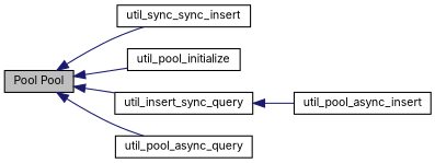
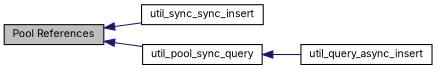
  digraph {
    fontname=Inter
    rankdir=LR
    node [color=black fillcolor=white fontname=Inter fontsize=10 shape=record style=filled]
    edge [color=midnightblue dir=back fontname=Inter fontsize=10 labelfontname=FreeSans labelfontsize=10 shape=plaintext style=solid]
    n1 [height=0.2 label=util_sync_sync_insert width=0.4]
-   n2 [fillcolor=grey75 fontcolor=black height=0.2 label="Pool Pool" width=0.4]
-   n3 [height=0.2 label=util_pool_initialize width=0.4]
-   n4 [height=0.2 label=util_insert_sync_query width=0.4]
-   n5 [height=0.2 label=util_pool_async_query width=0.4]
-   n6 [height=0.2 label=util_pool_async_insert width=0.4]
+   n2 [fillcolor=grey75 fontcolor=black height=0.2 label="Pool References" width=0.4]
+   n4 [height=0.2 label=util_pool_sync_query width=0.4]
+   n6 [height=0.2 label=util_query_async_insert width=0.4]
    n2 -> n1
-   n2 -> n3
    n2 -> n4
-   n2 -> n5
    n4 -> n6
  }
